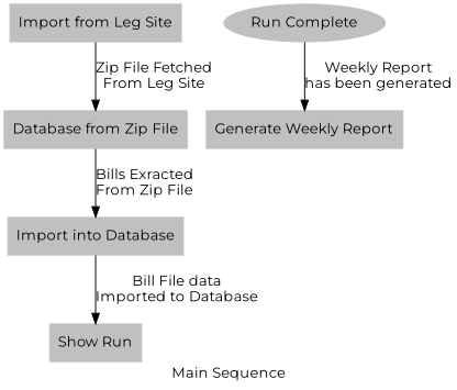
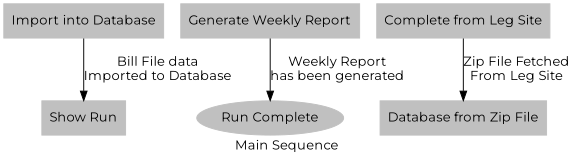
  digraph {
    fontname=Montserrat
    label="Main Sequence"
    node [color=gray fontname=Montserrat shape=rectangle style=filled]
    edge [fontname=Montserrat samehead=h1]
    n1 [label="Show Run"]
    n2 [label="Run Complete" shape=ellipse]
    n3 [label="Import into Database"]
-   n4 [label="Import from Leg Site"]
+   n4 [label="Complete from Leg Site"]
    n5 [label="Database from Zip File"]
    n6 [label="Generate Weekly Report"]
    n3 -> n1 [label="Bill File data\nImported to Database"]
    n4 -> n5 [label="Zip File Fetched\nFrom Leg Site"]
-   n5 -> n3 [label="Bills Exracted\nFrom Zip File"]
-   n2 -> n6 [label="Weekly Report\nhas been generated"]
+   n6 -> n2 [label="Weekly Report\nhas been generated"]
  }
